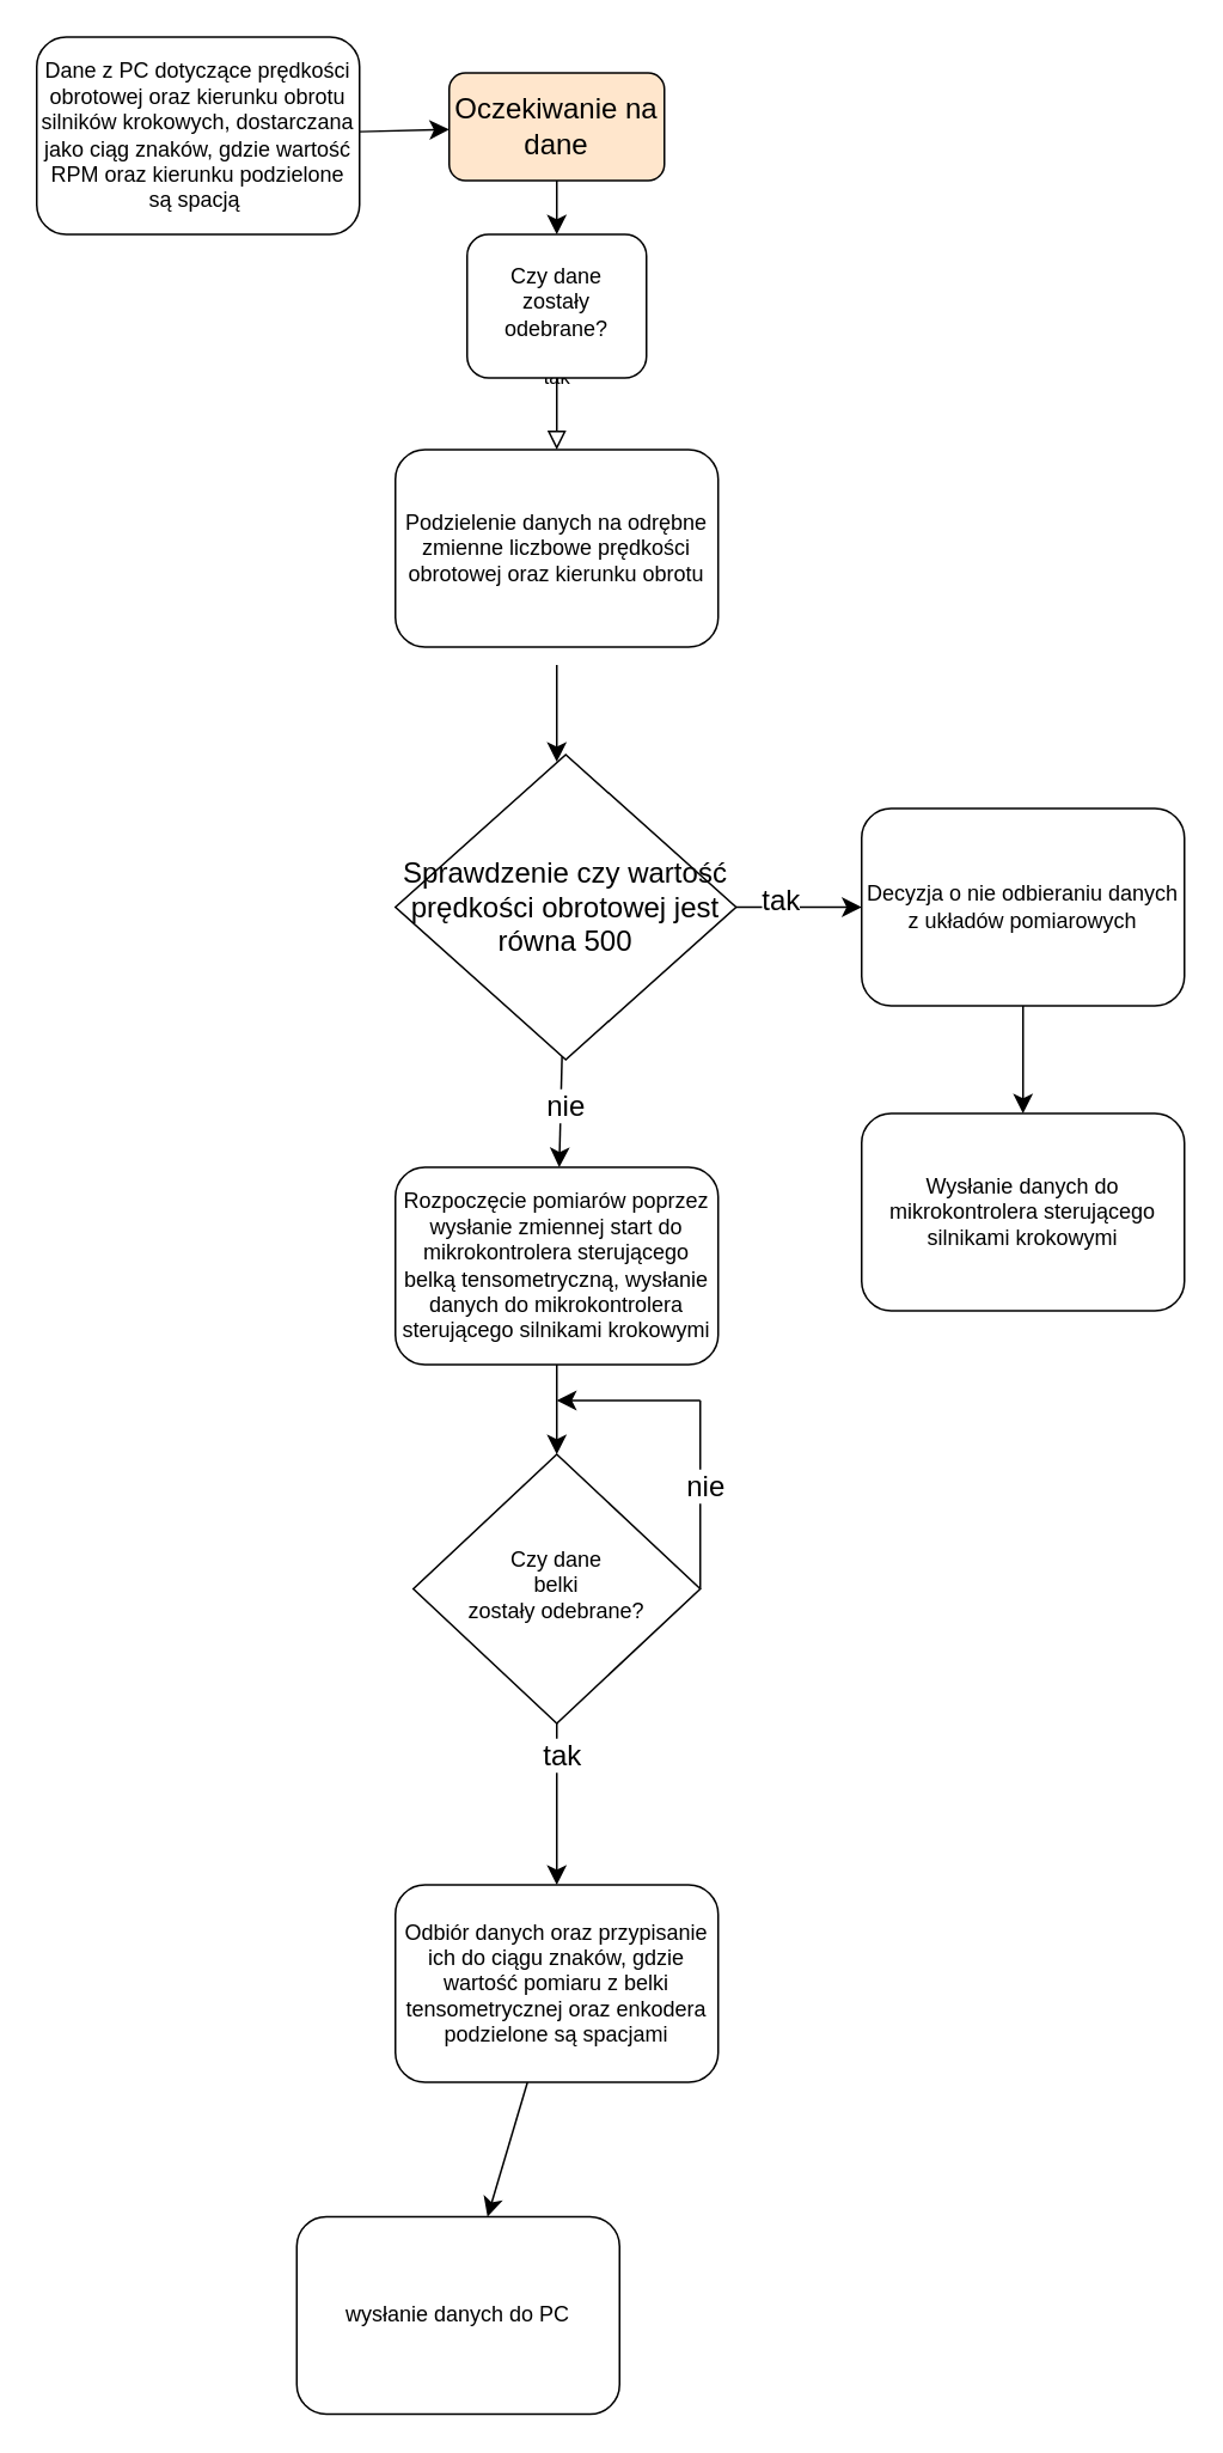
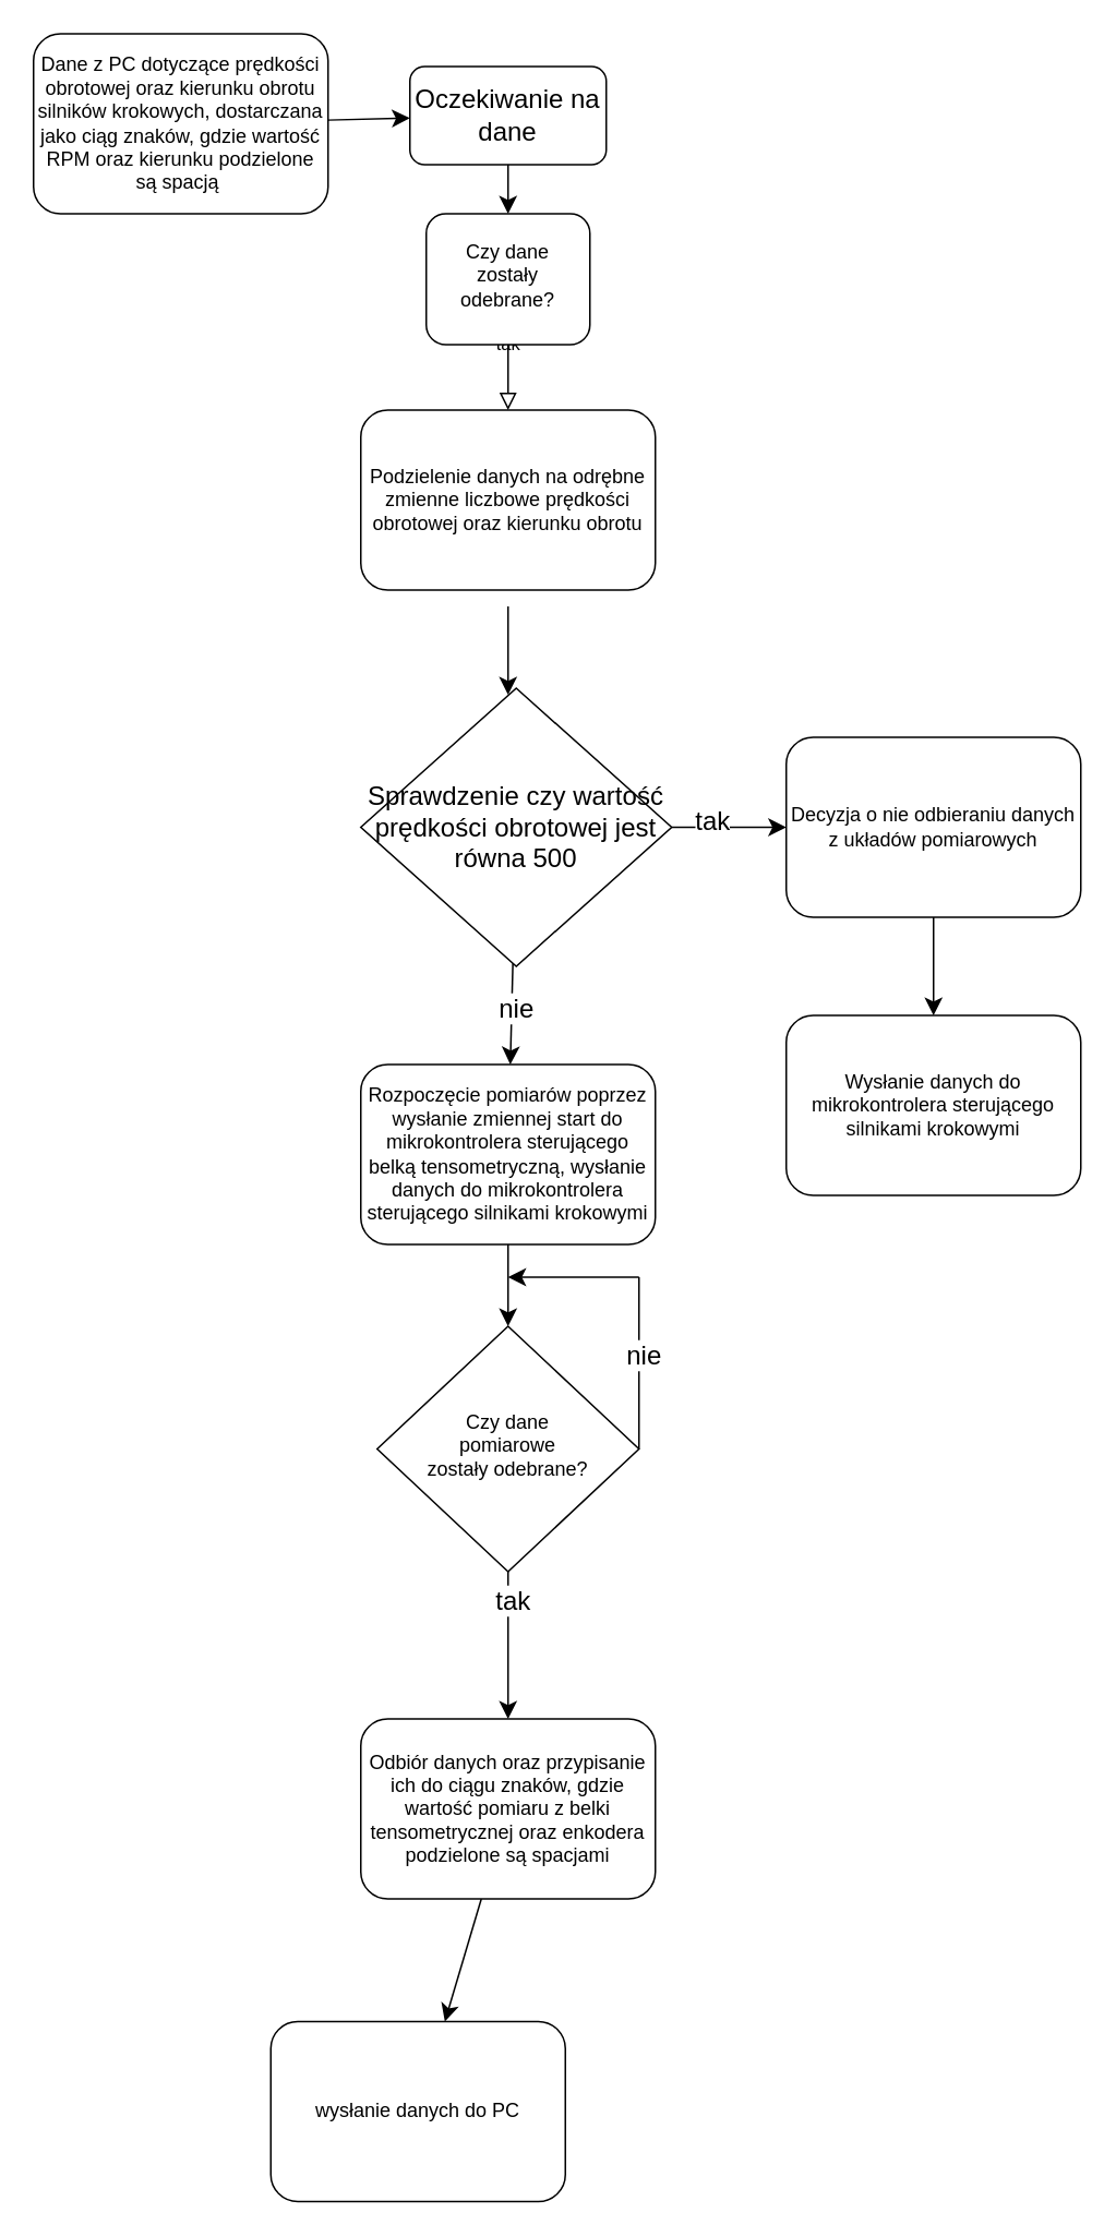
  <mxCell id="0" />
  <mxCell id="1" parent="0" />
  <mxCell id="2" value="" style="edgeStyle=none;curved=1;rounded=0;orthogonalLoop=1;jettySize=auto;html=1;fontSize=12;startSize=8;endSize=8;" edge="1" parent="1" source="3" target="8"><mxGeometry relative="1" as="geometry" /></mxCell>
  <mxCell id="3" value="Dane z PC dotyczące prędkości obrotowej oraz kierunku obrotu silników krokowych, dostarczana jako ciąg znaków, gdzie wartość RPM oraz kierunku podzielone są spacją&amp;nbsp;" style="rounded=1;whiteSpace=wrap;html=1;fontSize=12;glass=0;strokeWidth=1;shadow=0;" parent="1" vertex="1"><mxGeometry x="20" y="20" width="180" height="110" as="geometry" /></mxCell>
  <mxCell id="4" value="tak" style="rounded=0;html=1;jettySize=auto;orthogonalLoop=1;fontSize=11;endArrow=block;endFill=0;endSize=8;strokeWidth=1;shadow=0;labelBackgroundColor=none;edgeStyle=orthogonalEdgeStyle;" parent="1" source="5" edge="1"><mxGeometry x="0.012" y="20" relative="1" as="geometry"><mxPoint as="offset" /><mxPoint x="310" y="250" as="targetPoint" /></mxGeometry></mxCell>
  <mxCell id="5" value="Czy dane zostały odebrane?" style="whiteSpace=wrap;html=1;shadow=0;fontFamily=Helvetica;fontSize=12;align=center;strokeWidth=1;spacing=6;spacingTop=-4;rounded=1;" parent="1" vertex="1"><mxGeometry x="260" y="130" width="100" height="80" as="geometry" /></mxCell>
  <mxCell id="6" value="" style="edgeStyle=none;curved=1;rounded=0;orthogonalLoop=1;jettySize=auto;html=1;fontSize=12;startSize=8;endSize=8;" edge="1" parent="1"><mxGeometry relative="1" as="geometry"><mxPoint x="310" y="370" as="sourcePoint" /><mxPoint x="310" y="424" as="targetPoint" /></mxGeometry></mxCell>
  <mxCell id="7" style="edgeStyle=none;curved=1;rounded=0;orthogonalLoop=1;jettySize=auto;html=1;exitX=1;exitY=1;exitDx=0;exitDy=0;fontSize=12;startSize=8;endSize=8;" edge="1" parent="1"><mxGeometry relative="1" as="geometry"><mxPoint x="330" y="82.5" as="sourcePoint" /><mxPoint x="330" y="82.5" as="targetPoint" /></mxGeometry></mxCell>
- <mxCell id="8" value="Oczekiwanie na dane" style="rounded=1;whiteSpace=wrap;html=1;fontSize=16;fillColor=#ffe6cc;" vertex="1" parent="1"><mxGeometry x="250" y="40" width="120" height="60" as="geometry" /></mxCell>
+ <mxCell id="8" value="Oczekiwanie na dane" style="rounded=1;whiteSpace=wrap;html=1;fontSize=16;" vertex="1" parent="1"><mxGeometry x="250" y="40" width="120" height="60" as="geometry" /></mxCell>
  <mxCell id="9" value="" style="endArrow=classic;html=1;rounded=0;fontSize=12;startSize=8;endSize=8;curved=1;entryX=0.5;entryY=0;entryDx=0;entryDy=0;" edge="1" parent="1" target="5"><mxGeometry width="50" height="50" relative="1" as="geometry"><mxPoint x="310" y="100" as="sourcePoint" /><mxPoint x="360" y="50" as="targetPoint" /></mxGeometry></mxCell>
  <mxCell id="10" value="Podzielenie danych na odrębne zmienne liczbowe prędkości obrotowej oraz kierunku obrotu" style="rounded=1;whiteSpace=wrap;html=1;fontSize=12;glass=0;strokeWidth=1;shadow=0;" vertex="1" parent="1"><mxGeometry x="220" y="250" width="180" height="110" as="geometry" /></mxCell>
  <mxCell id="11" value="" style="edgeStyle=none;curved=1;rounded=0;orthogonalLoop=1;jettySize=auto;html=1;fontSize=12;startSize=8;endSize=8;" edge="1" parent="1" source="15" target="17"><mxGeometry relative="1" as="geometry" /></mxCell>
  <mxCell id="12" value="tak" style="edgeLabel;html=1;align=center;verticalAlign=middle;resizable=0;points=[];fontSize=16;" vertex="1" connectable="0" parent="11"><mxGeometry x="-0.301" y="5" relative="1" as="geometry"><mxPoint as="offset" /></mxGeometry></mxCell>
  <mxCell id="13" value="" style="edgeStyle=none;curved=1;rounded=0;orthogonalLoop=1;jettySize=auto;html=1;fontSize=12;startSize=8;endSize=8;" edge="1" parent="1" source="15" target="20"><mxGeometry relative="1" as="geometry" /></mxCell>
  <mxCell id="14" value="nie" style="edgeLabel;html=1;align=center;verticalAlign=middle;resizable=0;points=[];fontSize=16;" vertex="1" connectable="0" parent="13"><mxGeometry x="-0.148" y="2" relative="1" as="geometry"><mxPoint y="1" as="offset" /></mxGeometry></mxCell>
  <mxCell id="15" value="Sprawdzenie czy wartość prędkości obrotowej jest równa 500" style="rhombus;whiteSpace=wrap;html=1;fontSize=16;" vertex="1" parent="1"><mxGeometry x="220" y="420" width="190" height="170" as="geometry" /></mxCell>
  <mxCell id="16" value="" style="edgeStyle=none;curved=1;rounded=0;orthogonalLoop=1;jettySize=auto;html=1;fontSize=12;startSize=8;endSize=8;" edge="1" parent="1" source="17" target="18"><mxGeometry relative="1" as="geometry" /></mxCell>
  <mxCell id="17" value="Decyzja o nie odbieraniu danych z układów pomiarowych" style="rounded=1;whiteSpace=wrap;html=1;fontSize=12;glass=0;strokeWidth=1;shadow=0;" vertex="1" parent="1"><mxGeometry x="480" y="450" width="180" height="110" as="geometry" /></mxCell>
  <mxCell id="18" value="Wysłanie danych do mikrokontrolera sterującego silnikami krokowymi" style="rounded=1;whiteSpace=wrap;html=1;fontSize=12;glass=0;strokeWidth=1;shadow=0;" vertex="1" parent="1"><mxGeometry x="480" y="620" width="180" height="110" as="geometry" /></mxCell>
  <mxCell id="19" value="" style="edgeStyle=none;curved=1;rounded=0;orthogonalLoop=1;jettySize=auto;html=1;fontSize=12;startSize=8;endSize=8;" edge="1" parent="1" source="20" target="23"><mxGeometry relative="1" as="geometry" /></mxCell>
  <mxCell id="20" value="Rozpoczęcie pomiarów poprzez wysłanie zmiennej start do mikrokontrolera sterującego belką tensometryczną, wysłanie danych do mikrokontrolera sterującego silnikami krokowymi" style="rounded=1;whiteSpace=wrap;html=1;fontSize=12;glass=0;strokeWidth=1;shadow=0;" vertex="1" parent="1"><mxGeometry x="220" y="650" width="180" height="110" as="geometry" /></mxCell>
  <mxCell id="21" style="edgeStyle=none;curved=1;rounded=0;orthogonalLoop=1;jettySize=auto;html=1;exitX=0.5;exitY=1;exitDx=0;exitDy=0;entryX=0.5;entryY=0;entryDx=0;entryDy=0;fontSize=12;startSize=8;endSize=8;" edge="1" parent="1" source="23" target="25"><mxGeometry relative="1" as="geometry" /></mxCell>
  <mxCell id="22" value="tak" style="edgeLabel;html=1;align=center;verticalAlign=middle;resizable=0;points=[];fontSize=16;" vertex="1" connectable="0" parent="21"><mxGeometry x="-0.621" y="2" relative="1" as="geometry"><mxPoint as="offset" /></mxGeometry></mxCell>
- <mxCell id="23" value="Czy dane &lt;br&gt;belki&lt;br&gt;zostały odebrane?" style="rhombus;whiteSpace=wrap;html=1;shadow=0;fontFamily=Helvetica;fontSize=12;align=center;strokeWidth=1;spacing=6;spacingTop=-4;" vertex="1" parent="1"><mxGeometry x="230" y="810" width="160" height="150" as="geometry" /></mxCell>
+ <mxCell id="23" value="Czy dane &lt;br&gt;pomiarowe&lt;br&gt;zostały odebrane?" style="rhombus;whiteSpace=wrap;html=1;shadow=0;fontFamily=Helvetica;fontSize=12;align=center;strokeWidth=1;spacing=6;spacingTop=-4;" vertex="1" parent="1"><mxGeometry x="230" y="810" width="160" height="150" as="geometry" /></mxCell>
  <mxCell id="24" value="" style="edgeStyle=none;curved=1;rounded=0;orthogonalLoop=1;jettySize=auto;html=1;fontSize=12;startSize=8;endSize=8;" edge="1" parent="1" source="25" target="26"><mxGeometry relative="1" as="geometry" /></mxCell>
  <mxCell id="25" value="Odbiór danych oraz przypisanie ich do ciągu znaków, gdzie wartość pomiaru z belki tensometrycznej oraz enkodera podzielone są spacjami" style="rounded=1;whiteSpace=wrap;html=1;fontSize=12;glass=0;strokeWidth=1;shadow=0;" vertex="1" parent="1"><mxGeometry x="220" y="1050" width="180" height="110" as="geometry" /></mxCell>
  <mxCell id="26" value="wysłanie danych do PC" style="rounded=1;whiteSpace=wrap;html=1;fontSize=12;glass=0;strokeWidth=1;shadow=0;" vertex="1" parent="1"><mxGeometry x="165" y="1235" width="180" height="110" as="geometry" /></mxCell>
  <mxCell id="27" value="" style="endArrow=classic;html=1;rounded=0;fontSize=12;startSize=8;endSize=8;curved=1;" edge="1" parent="1"><mxGeometry width="50" height="50" relative="1" as="geometry"><mxPoint x="390" y="780" as="sourcePoint" /><mxPoint x="310" y="780" as="targetPoint" /></mxGeometry></mxCell>
  <mxCell id="28" value="" style="endArrow=none;html=1;rounded=0;fontSize=12;startSize=8;endSize=8;curved=1;exitX=1;exitY=0.5;exitDx=0;exitDy=0;" edge="1" parent="1" source="23"><mxGeometry width="50" height="50" relative="1" as="geometry"><mxPoint x="420" y="870" as="sourcePoint" /><mxPoint x="390" y="780" as="targetPoint" /></mxGeometry></mxCell>
  <mxCell id="29" value="nie" style="edgeLabel;html=1;align=center;verticalAlign=middle;resizable=0;points=[];fontSize=16;" vertex="1" connectable="0" parent="28"><mxGeometry x="0.105" y="-2" relative="1" as="geometry"><mxPoint as="offset" /></mxGeometry></mxCell>
